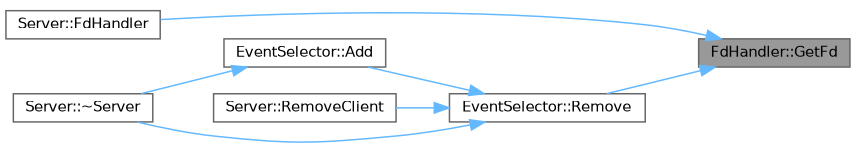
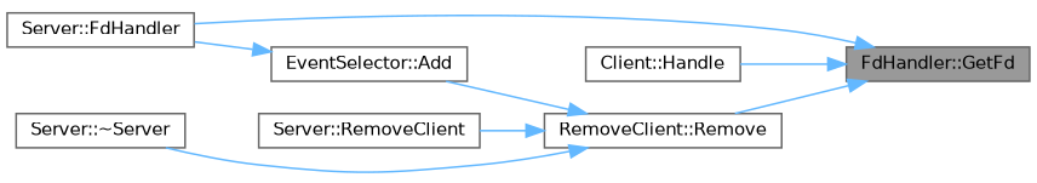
  digraph {
    rankdir=RL
    node [color=grey40 fillcolor=white fontname=Helvetica fontsize=10 shape=box style=filled]
    edge [color=steelblue1 dir=back fontname=Helvetica fontsize=10 labelfontname=Helvetica labelfontsize=10 style=solid]
    n1 [color=gray40 fillcolor=grey60 fontcolor=black height=0.2 label="FdHandler::GetFd" width=0.4]
    n2 [height=0.2 label="Server::FdHandler" width=0.4]
-   n4 [height=0.2 label="EventSelector::Remove" width=0.4]
+   n3 [height=0.2 label="Client::Handle" width=0.4]
+   n4 [height=0.2 label="RemoveClient::Remove" width=0.4]
    n5 [height=0.2 label="EventSelector::Add" width=0.4]
    n6 [height=0.2 label="Server::RemoveClient" width=0.4]
    n7 [height=0.2 label="Server::~Server" width=0.4]
    n1 -> n2
+   n1 -> n3
    n1 -> n4
    n4 -> n5
    n4 -> n6
    n4 -> n7
-   n5 -> n7
+   n5 -> n2
  }
